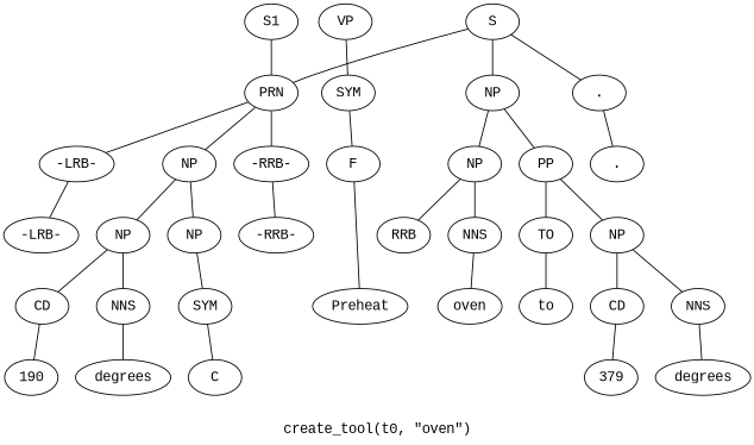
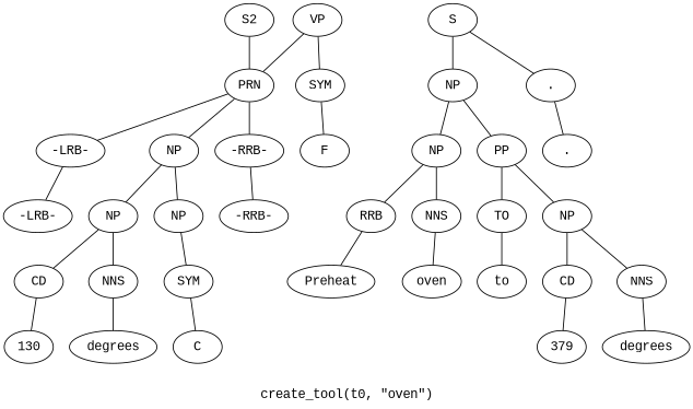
  graph {
    fontname="Liberation Mono"
    label="create_tool(t0, \"oven\")"
    node [fontname="Liberation Mono"]
    edge [fontname="Liberation Mono"]
-   n1 [label=S1]
+   n1 [label=S2]
    n2 [label=PRN]
    n3 [label=S]
    n4 [label=NP]
    n5 [label="."]
    n6 [label=NP]
    n7 [label=PP]
    n8 [label=VP]
    n9 [label=SYM]
    n10 [label="."]
    n11 [label=RRB]
    n12 [label=NNS]
    n13 [label=TO]
    n14 [label=NP]
    n15 [label=Preheat]
    n16 [label=oven]
    n17 [label=to]
    n18 [label=CD]
    n19 [label=NNS]
    n20 [label=379]
    n21 [label=degrees]
    n22 [label=F]
    n23 [label="-LRB-"]
    n24 [label=NP]
    n25 [label="-RRB-"]
    n26 [label="-LRB-"]
    n27 [label=NP]
    n28 [label=NP]
    n29 [label="-RRB-"]
    n30 [label=CD]
    n31 [label=NNS]
    n32 [label=SYM]
-   n33 [label=190]
+   n33 [label=130]
    n34 [label=degrees]
    n35 [label=C]
    n1 -- n2
    n2 -- n23
    n2 -- n24
    n2 -- n25
    n3 -- n4
    n3 -- n5
    n4 -- n6
    n4 -- n7
    n5 -- n10
    n6 -- n11
    n6 -- n12
    n7 -- n13
    n7 -- n14
-   n3 -- n2
+   n8 -- n2
    n8 -- n9
    n9 -- n22
-   n22 -- n15
+   n11 -- n15
    n12 -- n16
    n13 -- n17
    n14 -- n18
    n14 -- n19
    n18 -- n20
    n19 -- n21
    n23 -- n26
    n24 -- n27
    n24 -- n28
    n25 -- n29
    n27 -- n30
    n27 -- n31
    n28 -- n32
    n30 -- n33
    n31 -- n34
    n32 -- n35
  }
